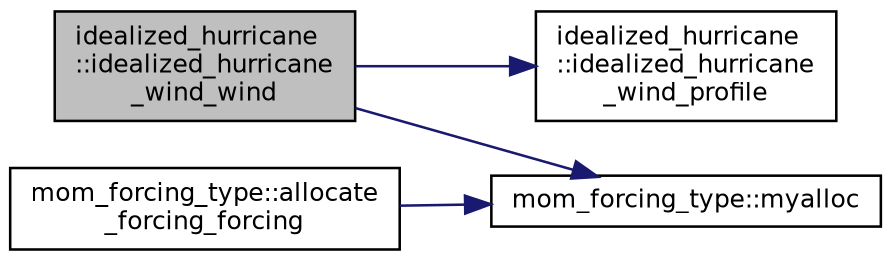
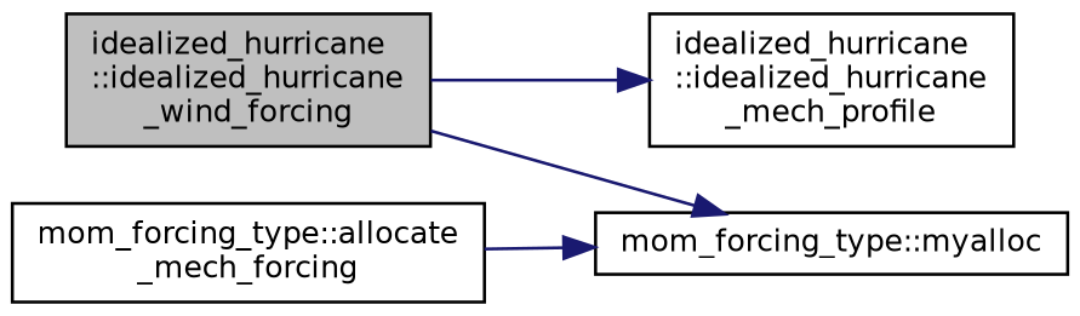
  digraph {
    rankdir=LR
    node [color=black fillcolor=white fontname=Helvetica fontsize=10 shape=record style=filled]
    edge [color=midnightblue fontname=Helvetica fontsize=10 labelfontname=Helvetica labelfontsize=10 style=solid]
-   n1 [fillcolor=grey75 fontcolor=black height=0.2 label="idealized_hurricane\l::idealized_hurricane\l_wind_wind" width=0.4]
-   n2 [height=0.2 label="idealized_hurricane\l::idealized_hurricane\l_wind_profile" width=0.4]
+   n1 [fillcolor=grey75 fontcolor=black height=0.2 label="idealized_hurricane\l::idealized_hurricane\l_wind_forcing" width=0.4]
+   n2 [height=0.2 label="idealized_hurricane\l::idealized_hurricane\l_mech_profile" width=0.4]
    n3 [height=0.2 label="mom_forcing_type::myalloc" width=0.4]
-   n4 [height=0.2 label="mom_forcing_type::allocate\l_forcing_forcing" width=0.4]
+   n4 [height=0.2 label="mom_forcing_type::allocate\l_mech_forcing" width=0.4]
    n1 -> n2
    n1 -> n3
    n4 -> n3
  }
